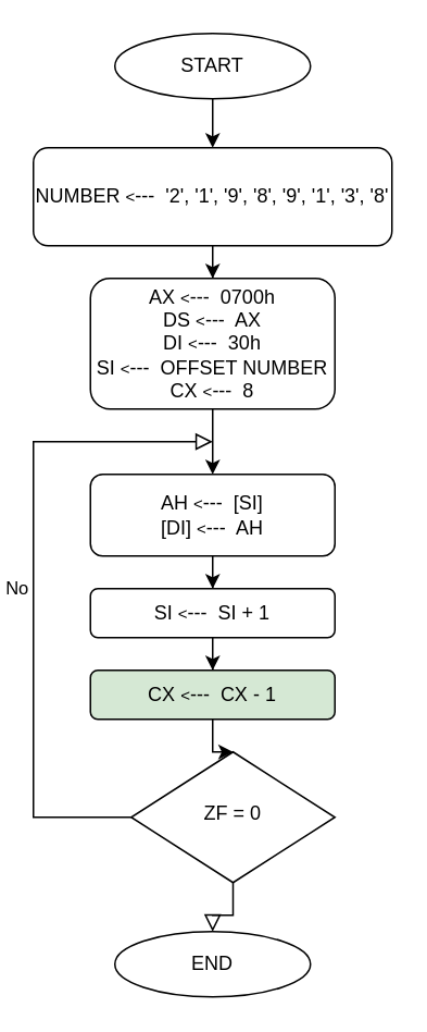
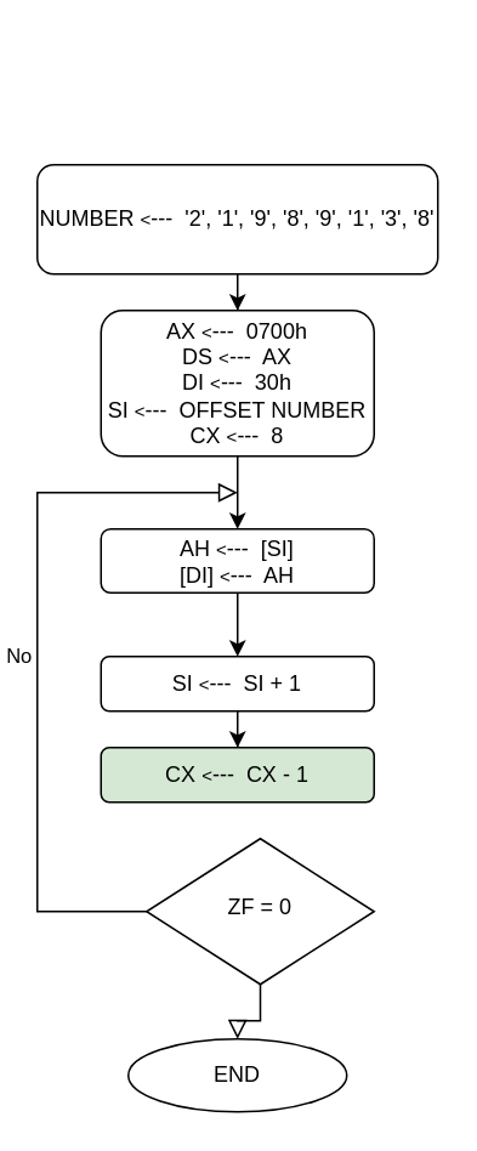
  <mxCell id="0" />
  <mxCell id="1" parent="0" />
  <mxCell id="2" value="" style="edgeStyle=orthogonalEdgeStyle;rounded=0;orthogonalLoop=1;jettySize=auto;html=1;fontSize=12;" edge="1" parent="1" source="3" target="13"><mxGeometry relative="1" as="geometry" /></mxCell>
  <mxCell id="3" value="AX &lt;font size=&quot;1&quot;&gt;&amp;lt;&lt;/font&gt;---&amp;nbsp; 0700h&lt;br&gt;DS&amp;nbsp;&lt;font style=&quot;font-size: 10px&quot;&gt;&amp;lt;&lt;/font&gt;&lt;font style=&quot;font-size: 12px&quot;&gt;---&lt;/font&gt;&amp;nbsp; AX&lt;br&gt;DI&amp;nbsp;&lt;font size=&quot;1&quot;&gt;&amp;lt;&lt;/font&gt;---&amp;nbsp; 30h&lt;br&gt;SI&amp;nbsp;&lt;font size=&quot;1&quot;&gt;&amp;lt;&lt;/font&gt;---&amp;nbsp; OFFSET NUMBER&lt;br&gt;CX&amp;nbsp;&lt;font size=&quot;1&quot;&gt;&amp;lt;&lt;/font&gt;---&amp;nbsp; 8" style="rounded=1;whiteSpace=wrap;html=1;fontSize=12;glass=0;strokeWidth=1;shadow=0;" vertex="1" parent="1"><mxGeometry x="55" y="170" width="150" height="80" as="geometry" /></mxCell>
  <mxCell id="4" value="Yes" style="rounded=0;html=1;jettySize=auto;orthogonalLoop=1;fontSize=11;endArrow=block;endFill=0;endSize=8;strokeWidth=1;shadow=0;labelBackgroundColor=none;edgeStyle=orthogonalEdgeStyle;entryX=0.5;entryY=0;entryDx=0;entryDy=0;" edge="1" parent="1" source="6" target="18"><mxGeometry y="20" relative="1" as="geometry"><mxPoint as="offset" /><mxPoint x="130" y="600" as="targetPoint" /><Array as="points" /></mxGeometry></mxCell>
  <mxCell id="5" value="No" style="edgeStyle=orthogonalEdgeStyle;rounded=0;html=1;jettySize=auto;orthogonalLoop=1;fontSize=11;endArrow=block;endFill=0;endSize=8;strokeWidth=1;shadow=0;labelBackgroundColor=none;" edge="1" parent="1" source="6"><mxGeometry y="10" relative="1" as="geometry"><mxPoint as="offset" /><mxPoint x="130" y="270" as="targetPoint" /><Array as="points"><mxPoint x="20" y="500" /><mxPoint x="20" y="270" /></Array></mxGeometry></mxCell>
  <mxCell id="6" value="ZF = 0" style="rhombus;whiteSpace=wrap;html=1;shadow=0;fontFamily=Helvetica;fontSize=12;align=center;strokeWidth=1;spacing=6;spacingTop=-4;" vertex="1" parent="1"><mxGeometry x="80" y="460" width="125" height="80" as="geometry" /></mxCell>
- <mxCell id="7" style="edgeStyle=orthogonalEdgeStyle;rounded=0;orthogonalLoop=1;jettySize=auto;html=1;entryX=0.5;entryY=0;entryDx=0;entryDy=0;" edge="1" parent="1" source="8" target="11"><mxGeometry relative="1" as="geometry" /></mxCell>
- <mxCell id="8" value="START" style="ellipse;whiteSpace=wrap;html=1;" vertex="1" parent="1"><mxGeometry x="70" y="20" width="120" height="40" as="geometry" /></mxCell>
  <mxCell id="9" style="edgeStyle=orthogonalEdgeStyle;rounded=0;orthogonalLoop=1;jettySize=auto;html=1;exitX=0.5;exitY=1;exitDx=0;exitDy=0;fontSize=9;" edge="1" parent="1" source="3" target="3"><mxGeometry relative="1" as="geometry" /></mxCell>
  <mxCell id="10" style="edgeStyle=orthogonalEdgeStyle;rounded=0;orthogonalLoop=1;jettySize=auto;html=1;entryX=0.5;entryY=0;entryDx=0;entryDy=0;fontSize=9;" edge="1" parent="1" source="11" target="3"><mxGeometry relative="1" as="geometry" /></mxCell>
  <mxCell id="11" value="NUMBER&amp;nbsp;&lt;font size=&quot;1&quot;&gt;&amp;lt;&lt;/font&gt;---&amp;nbsp; '2', '1', '9', '8', '9', '1', '3', '8'&lt;br&gt;" style="rounded=1;whiteSpace=wrap;html=1;fontSize=12;glass=0;strokeWidth=1;shadow=0;" vertex="1" parent="1"><mxGeometry x="20" y="90" width="220" height="60" as="geometry" /></mxCell>
  <mxCell id="12" value="" style="edgeStyle=orthogonalEdgeStyle;rounded=0;orthogonalLoop=1;jettySize=auto;html=1;fontSize=12;" edge="1" parent="1" source="13" target="17"><mxGeometry relative="1" as="geometry" /></mxCell>
- <mxCell id="13" value="AH&amp;nbsp;&lt;font size=&quot;1&quot;&gt;&amp;lt;&lt;/font&gt;---&amp;nbsp; [SI]&lt;br&gt;[DI]&amp;nbsp;&lt;font style=&quot;font-size: 10px&quot;&gt;&amp;lt;&lt;/font&gt;&lt;font style=&quot;font-size: 12px&quot;&gt;---&lt;/font&gt;&amp;nbsp; AH&lt;br&gt;" style="rounded=1;whiteSpace=wrap;html=1;fontSize=12;glass=0;strokeWidth=1;shadow=0;" vertex="1" parent="1"><mxGeometry x="55" y="290" width="150" height="50" as="geometry" /></mxCell>
- <mxCell id="14" value="" style="edgeStyle=orthogonalEdgeStyle;rounded=0;orthogonalLoop=1;jettySize=auto;html=1;fontSize=12;entryX=0.5;entryY=0;entryDx=0;entryDy=0;" edge="1" parent="1" source="15" target="6"><mxGeometry relative="1" as="geometry"><mxPoint x="130" y="460" as="targetPoint" /></mxGeometry></mxCell>
+ <mxCell id="13" value="AH&amp;nbsp;&lt;font size=&quot;1&quot;&gt;&amp;lt;&lt;/font&gt;---&amp;nbsp; [SI]&lt;br&gt;[DI]&amp;nbsp;&lt;font style=&quot;font-size: 10px&quot;&gt;&amp;lt;&lt;/font&gt;&lt;font style=&quot;font-size: 12px&quot;&gt;---&lt;/font&gt;&amp;nbsp; AH&lt;br&gt;" style="rounded=1;whiteSpace=wrap;html=1;fontSize=12;glass=0;strokeWidth=1;shadow=0;" vertex="1" parent="1"><mxGeometry x="55" y="290" width="150" height="35" as="geometry" /></mxCell>
  <mxCell id="15" value="CX&amp;nbsp;&lt;font size=&quot;1&quot;&gt;&amp;lt;&lt;/font&gt;---&amp;nbsp; CX - 1" style="rounded=1;whiteSpace=wrap;html=1;fontSize=12;glass=0;strokeWidth=1;shadow=0;fillColor=#d5e8d4;" vertex="1" parent="1"><mxGeometry x="55" y="410" width="150" height="30" as="geometry" /></mxCell>
  <mxCell id="16" value="" style="edgeStyle=orthogonalEdgeStyle;rounded=0;orthogonalLoop=1;jettySize=auto;html=1;fontSize=12;" edge="1" parent="1" source="17" target="15"><mxGeometry relative="1" as="geometry" /></mxCell>
  <mxCell id="17" value="SI&amp;nbsp;&lt;font size=&quot;1&quot;&gt;&amp;lt;&lt;/font&gt;---&amp;nbsp; SI + 1" style="rounded=1;whiteSpace=wrap;html=1;fontSize=12;glass=0;strokeWidth=1;shadow=0;" vertex="1" parent="1"><mxGeometry x="55" y="360" width="150" height="30" as="geometry" /></mxCell>
  <mxCell id="18" value="END" style="ellipse;whiteSpace=wrap;html=1;" vertex="1" parent="1"><mxGeometry x="70" y="570" width="120" height="40" as="geometry" /></mxCell>
